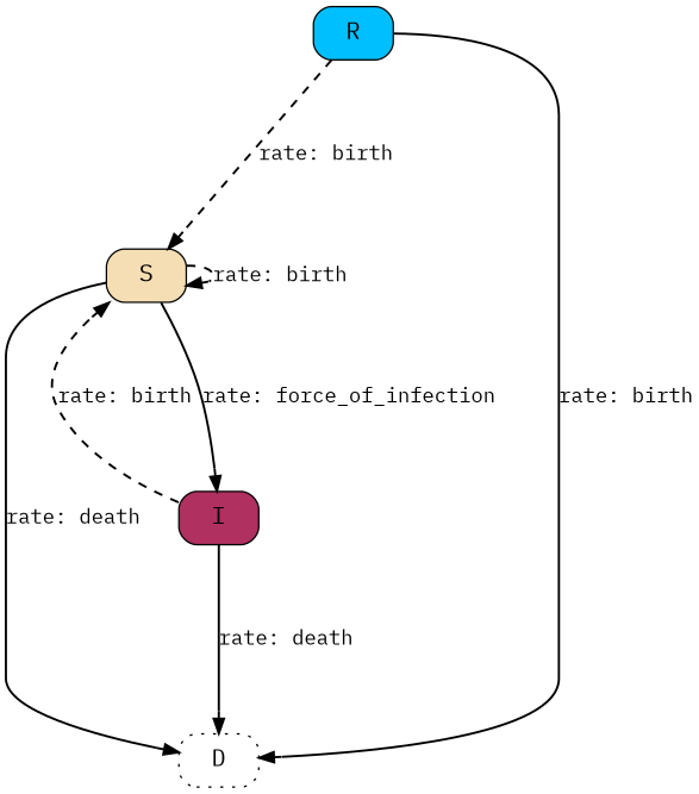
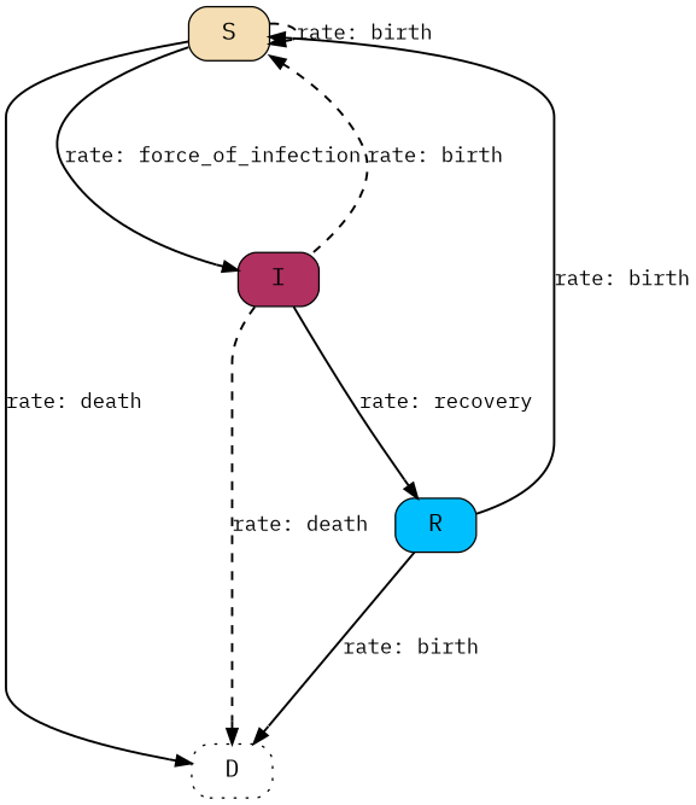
  digraph {
    fontname="IBM Plex Mono"
    rankdir=TB
    node [fontname="IBM Plex Mono" fontsize=16 shape=Mrecord style="filled,rounded"]
    edge [arrowhead=normalnone arrowtail=none dir=both fontname="IBM Plex Mono" minlen=3 penwidth=1.5 style=solid]
    n1 [fillcolor=wheat label=S]
    n2 [fillcolor=maroon label=I]
    n3 [fillcolor=white label=D style="filled,rounded,dotted"]
    n4 [fillcolor=deepskyblue label=R]
    n1 -> n1 [label="rate: birth" style=dashed]
    n1 -> n2 [label="rate: force_of_infection"]
    n1 -> n3 [label="rate: death"]
    n2 -> n1 [label="rate: birth" style=dashed]
-   n2 -> n3 [label="rate: death"]
-   n4 -> n1 [label="rate: birth" style=dashed]
+   n2 -> n3 [label="rate: death" style=dashed]
+   n2 -> n4 [label="rate: recovery"]
+   n4 -> n1 [label="rate: birth"]
    n4 -> n3 [label="rate: birth"]
  }
